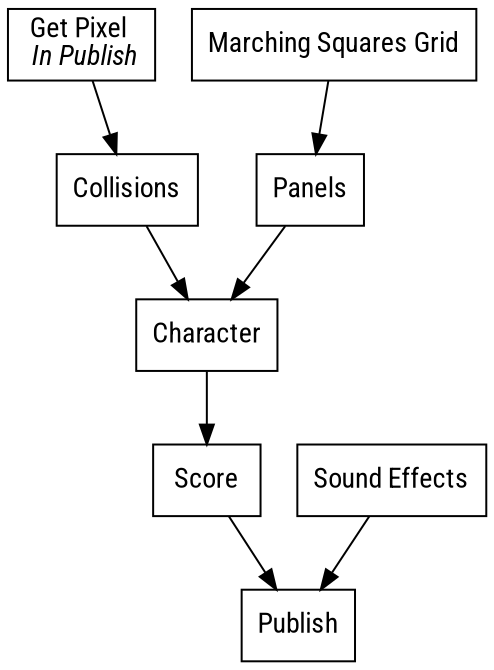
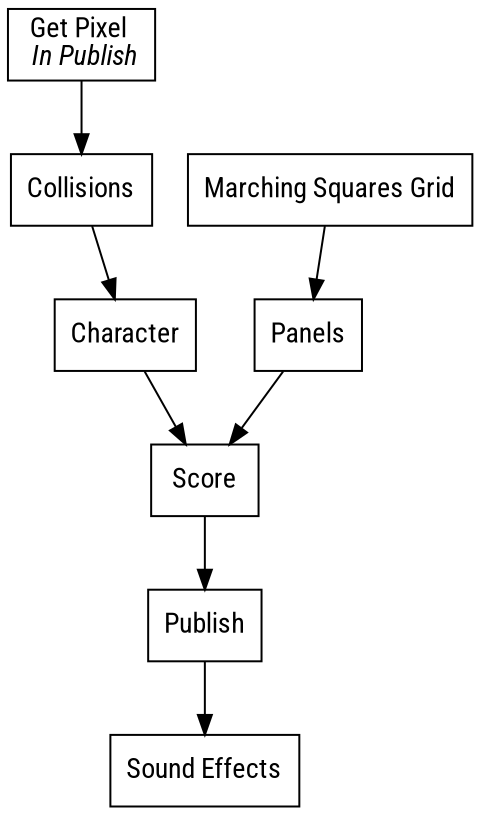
  digraph {
    fontname="Roboto Condensed"
    node [fontname="Roboto Condensed" shape=record splines=curve]
    edge [fontname="Roboto Condensed"]
    n1 [label=<Get Pixel <br/> <i>In Publish</i>>]
    n2 [label=<Collisions>]
    n3 [label=<Character>]
    n4 [label=<Score>]
    n5 [label=<Marching Squares Grid>]
    n6 [label=<Panels>]
    n7 [label=<Publish>]
    n8 [label=<Sound Effects>]
    n1 -> n2
    n2 -> n3
    n3 -> n4
    n4 -> n7
    n5 -> n6
-   n6 -> n3
-   n8 -> n7
+   n6 -> n4
+   n7 -> n8
  }
